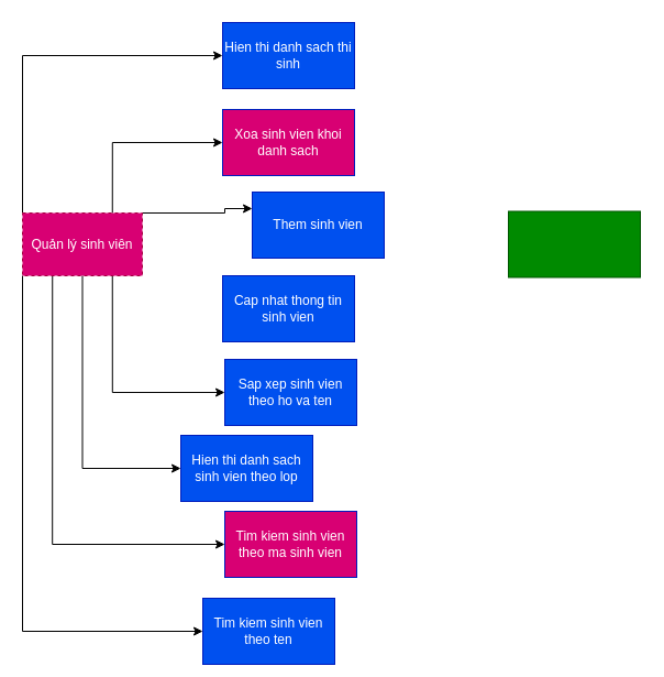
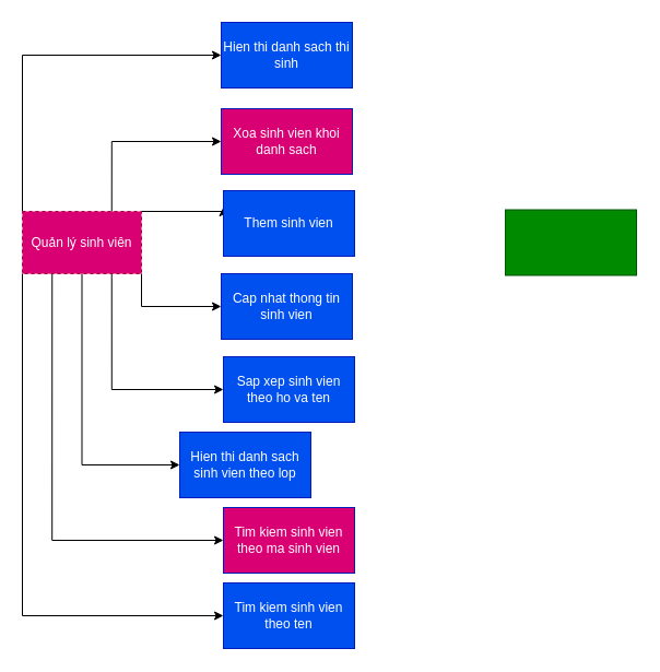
  <mxCell id="0" />
  <mxCell id="1" parent="0" />
  <mxCell id="2" style="edgeStyle=orthogonalEdgeStyle;rounded=0;orthogonalLoop=1;jettySize=auto;html=1;exitX=0.75;exitY=0;exitDx=0;exitDy=0;entryX=0;entryY=0.5;entryDx=0;entryDy=0;" edge="1" parent="1" source="10" target="14"><mxGeometry relative="1" as="geometry" /></mxCell>
  <mxCell id="3" style="edgeStyle=orthogonalEdgeStyle;rounded=0;orthogonalLoop=1;jettySize=auto;html=1;exitX=1;exitY=0;exitDx=0;exitDy=0;entryX=0;entryY=0.25;entryDx=0;entryDy=0;" edge="1" parent="1" source="10" target="12"><mxGeometry relative="1" as="geometry"><Array as="points"><mxPoint x="204" y="193" /></Array></mxGeometry></mxCell>
+ <mxCell id="4" style="edgeStyle=orthogonalEdgeStyle;rounded=0;orthogonalLoop=1;jettySize=auto;html=1;exitX=1;exitY=1;exitDx=0;exitDy=0;entryX=0;entryY=0.5;entryDx=0;entryDy=0;" edge="1" parent="1" source="10" target="13"><mxGeometry relative="1" as="geometry" /></mxCell>
  <mxCell id="5" style="edgeStyle=orthogonalEdgeStyle;rounded=0;orthogonalLoop=1;jettySize=auto;html=1;exitX=0.75;exitY=1;exitDx=0;exitDy=0;entryX=0;entryY=0.5;entryDx=0;entryDy=0;" edge="1" parent="1" source="10" target="15"><mxGeometry relative="1" as="geometry" /></mxCell>
  <mxCell id="6" style="edgeStyle=orthogonalEdgeStyle;rounded=0;orthogonalLoop=1;jettySize=auto;html=1;exitX=0.5;exitY=1;exitDx=0;exitDy=0;entryX=0;entryY=0.5;entryDx=0;entryDy=0;" edge="1" parent="1" source="10" target="16"><mxGeometry relative="1" as="geometry" /></mxCell>
  <mxCell id="7" style="edgeStyle=orthogonalEdgeStyle;rounded=0;orthogonalLoop=1;jettySize=auto;html=1;exitX=0.25;exitY=1;exitDx=0;exitDy=0;entryX=0;entryY=0.5;entryDx=0;entryDy=0;" edge="1" parent="1" source="10" target="17"><mxGeometry relative="1" as="geometry" /></mxCell>
  <mxCell id="8" style="edgeStyle=orthogonalEdgeStyle;rounded=0;orthogonalLoop=1;jettySize=auto;html=1;exitX=0;exitY=1;exitDx=0;exitDy=0;entryX=0;entryY=0.5;entryDx=0;entryDy=0;" edge="1" parent="1" source="10" target="18"><mxGeometry relative="1" as="geometry" /></mxCell>
  <mxCell id="9" style="edgeStyle=orthogonalEdgeStyle;rounded=0;orthogonalLoop=1;jettySize=auto;html=1;exitX=0;exitY=0;exitDx=0;exitDy=0;entryX=0;entryY=0.5;entryDx=0;entryDy=0;" edge="1" parent="1" source="10" target="11"><mxGeometry relative="1" as="geometry" /></mxCell>
  <mxCell id="10" value="Quản lý sinh viên" style="rounded=0;whiteSpace=wrap;html=1;fillColor=#d80073;strokeColor=#A50040;fontColor=#ffffff;dashed=1;" vertex="1" parent="1"><mxGeometry x="20" y="193" width="109" height="57" as="geometry" /></mxCell>
  <mxCell id="11" value="Hien thi danh sach thi sinh" style="rounded=0;whiteSpace=wrap;html=1;fillColor=#0050ef;fontColor=#ffffff;strokeColor=#001DBC;" vertex="1" parent="1"><mxGeometry x="202" y="20" width="120" height="60" as="geometry" /></mxCell>
- <mxCell id="12" value="Them sinh vien" style="rounded=0;whiteSpace=wrap;html=1;fillColor=#0050ef;fontColor=#ffffff;strokeColor=#001DBC;" vertex="1" parent="1"><mxGeometry x="229" y="174" width="120" height="60" as="geometry" /></mxCell>
+ <mxCell id="12" value="Them sinh vien" style="rounded=0;whiteSpace=wrap;html=1;fillColor=#0050ef;fontColor=#ffffff;strokeColor=#001DBC;" vertex="1" parent="1"><mxGeometry x="204" y="174" width="120" height="60" as="geometry" /></mxCell>
  <mxCell id="13" value="Cap nhat thong tin sinh vien" style="rounded=0;whiteSpace=wrap;html=1;fillColor=#0050ef;fontColor=#ffffff;strokeColor=#001DBC;" vertex="1" parent="1"><mxGeometry x="202" y="250" width="120" height="60" as="geometry" /></mxCell>
  <mxCell id="14" value="Xoa sinh vien khoi danh sach" style="rounded=0;whiteSpace=wrap;html=1;fillColor=#d80073;fontColor=#ffffff;strokeColor=#001DBC;" vertex="1" parent="1"><mxGeometry x="202" y="99" width="120" height="60" as="geometry" /></mxCell>
  <mxCell id="15" value="Sap xep sinh vien theo ho va ten" style="rounded=0;whiteSpace=wrap;html=1;fillColor=#0050ef;fontColor=#ffffff;strokeColor=#001DBC;" vertex="1" parent="1"><mxGeometry x="204" y="326" width="120" height="60" as="geometry" /></mxCell>
  <mxCell id="16" value="Hien thi danh sach sinh vien theo lop" style="rounded=0;whiteSpace=wrap;html=1;fillColor=#0050ef;fontColor=#ffffff;strokeColor=#001DBC;" vertex="1" parent="1"><mxGeometry x="164" y="395" width="120" height="60" as="geometry" /></mxCell>
  <mxCell id="17" value="Tim kiem sinh vien theo ma sinh vien" style="rounded=0;whiteSpace=wrap;html=1;fillColor=#d80073;fontColor=#ffffff;strokeColor=#001DBC;" vertex="1" parent="1"><mxGeometry x="204" y="464" width="120" height="60" as="geometry" /></mxCell>
- <mxCell id="18" value="Tim kiem sinh vien theo ten" style="rounded=0;whiteSpace=wrap;html=1;fillColor=#0050ef;fontColor=#ffffff;strokeColor=#001DBC;" vertex="1" parent="1"><mxGeometry x="184" y="543" width="120" height="60" as="geometry" /></mxCell>
+ <mxCell id="18" value="Tim kiem sinh vien theo ten" style="rounded=0;whiteSpace=wrap;html=1;fillColor=#0050ef;fontColor=#ffffff;strokeColor=#001DBC;" vertex="1" parent="1"><mxGeometry x="204" y="533" width="120" height="60" as="geometry" /></mxCell>
  <mxCell id="19" value="" style="rounded=0;whiteSpace=wrap;html=1;fillColor=#008a00;fontColor=#ffffff;strokeColor=#005700;" vertex="1" parent="1"><mxGeometry x="462" y="191.5" width="120" height="60" as="geometry" /></mxCell>
